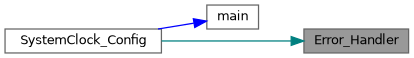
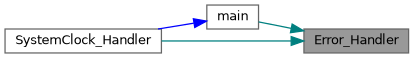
  digraph {
    rankdir=RL
    node [color=grey40 fillcolor=white fontname=Helvetica fontsize=10 shape=box style=filled]
    edge [color=teal dir=back fontname=Helvetica fontsize=10 labelfontname=Helvetica labelfontsize=10 style=solid]
    n1 [color=gray40 fillcolor=grey60 fontcolor=black height=0.2 label=Error_Handler width=0.4]
    n2 [height=0.2 label=main width=0.4]
-   n3 [height=0.2 label=SystemClock_Config width=0.4]
+   n3 [height=0.2 label=SystemClock_Handler width=0.4]
+   n1 -> n2
    n1 -> n3
    n2 -> n3 [color=blue]
  }
